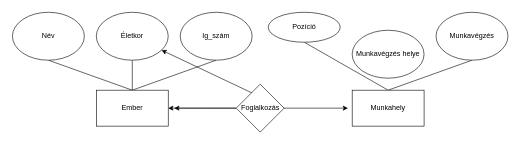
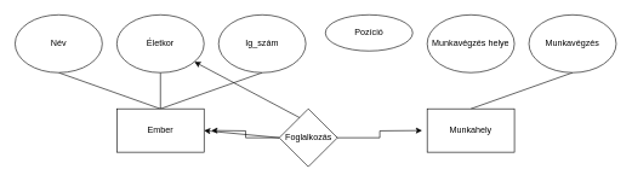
  <mxCell id="0" />
  <mxCell id="1" parent="0" />
  <mxCell id="2" style="rounded=0;orthogonalLoop=1;jettySize=auto;html=1;exitX=0.5;exitY=0;exitDx=0;exitDy=0;entryX=0.5;entryY=1;entryDx=0;entryDy=0;endArrow=none;startFill=0;" edge="1" parent="1" source="5" target="16"><mxGeometry relative="1" as="geometry" /></mxCell>
  <mxCell id="3" style="rounded=0;orthogonalLoop=1;jettySize=auto;html=1;exitX=0.5;exitY=0;exitDx=0;exitDy=0;entryX=0.5;entryY=1;entryDx=0;entryDy=0;endArrow=none;startFill=0;" edge="1" parent="1" source="5" target="14"><mxGeometry relative="1" as="geometry" /></mxCell>
  <mxCell id="4" style="rounded=0;orthogonalLoop=1;jettySize=auto;html=1;exitX=0.5;exitY=0;exitDx=0;exitDy=0;entryX=0.5;entryY=1;entryDx=0;entryDy=0;endArrow=none;startFill=0;" edge="1" parent="1" source="5" target="15"><mxGeometry relative="1" as="geometry" /></mxCell>
  <mxCell id="5" value="Ember" style="rounded=0;whiteSpace=wrap;html=1;" vertex="1" parent="1"><mxGeometry x="160" y="150" width="120" height="60" as="geometry" /></mxCell>
- <mxCell id="6" style="rounded=0;orthogonalLoop=1;jettySize=auto;html=1;exitX=0.5;exitY=0;exitDx=0;exitDy=0;entryX=0.5;entryY=1;entryDx=0;entryDy=0;endArrow=none;startFill=0;" edge="1" parent="1" source="8" target="19"><mxGeometry relative="1" as="geometry" /></mxCell>
  <mxCell id="7" style="rounded=0;orthogonalLoop=1;jettySize=auto;html=1;exitX=0.5;exitY=0;exitDx=0;exitDy=0;entryX=0.5;entryY=1;entryDx=0;entryDy=0;endArrow=none;startFill=0;" edge="1" parent="1" source="8" target="18"><mxGeometry relative="1" as="geometry" /></mxCell>
  <mxCell id="8" value="Munkahely" style="rounded=0;whiteSpace=wrap;html=1;" vertex="1" parent="1"><mxGeometry x="587" y="150" width="120" height="60" as="geometry" /></mxCell>
  <mxCell id="9" style="rounded=0;orthogonalLoop=1;jettySize=auto;html=1;exitX=0;exitY=0.5;exitDx=0;exitDy=0;entryX=1;entryY=0.5;entryDx=0;entryDy=0;" edge="1" parent="1" source="13" target="5"><mxGeometry relative="1" as="geometry" /></mxCell>
  <mxCell id="10" style="rounded=0;orthogonalLoop=1;jettySize=auto;html=1;exitX=1;exitY=0.5;exitDx=0;exitDy=0;" edge="1" parent="1" source="13" target="14"><mxGeometry relative="1" as="geometry" /></mxCell>
  <mxCell id="11" style="edgeStyle=orthogonalEdgeStyle;rounded=0;orthogonalLoop=1;jettySize=auto;html=1;exitX=0;exitY=0.5;exitDx=0;exitDy=0;" edge="1" parent="1" source="13"><mxGeometry relative="1" as="geometry"><mxPoint x="290" y="180" as="targetPoint" /></mxGeometry></mxCell>
  <mxCell id="12" style="edgeStyle=orthogonalEdgeStyle;rounded=0;orthogonalLoop=1;jettySize=auto;html=1;exitX=1;exitY=0.5;exitDx=0;exitDy=0;" edge="1" parent="1" source="13"><mxGeometry relative="1" as="geometry"><mxPoint x="580" y="180" as="targetPoint" /></mxGeometry></mxCell>
- <mxCell id="13" value="Foglalkozás" style="rhombus;whiteSpace=wrap;html=1;" vertex="1" parent="1"><mxGeometry x="393.5" y="140" width="80" height="80" as="geometry" /></mxCell>
+ <mxCell id="13" value="Foglalkozás" style="rhombus;whiteSpace=wrap;html=1;" vertex="1" parent="1"><mxGeometry x="383.5" y="150" width="80" height="80" as="geometry" /></mxCell>
  <mxCell id="14" value="Életkor" style="ellipse;whiteSpace=wrap;html=1;" vertex="1" parent="1"><mxGeometry x="160" y="20" width="120" height="80" as="geometry" /></mxCell>
  <mxCell id="15" value="Ig_szám" style="ellipse;whiteSpace=wrap;html=1;" vertex="1" parent="1"><mxGeometry x="300" y="20" width="120" height="80" as="geometry" /></mxCell>
  <mxCell id="16" value="Név" style="ellipse;whiteSpace=wrap;html=1;" vertex="1" parent="1"><mxGeometry y="20" width="120" height="80" as="geometry" x="20" /></mxCell>
- <mxCell id="17" value="Munkavégzés helye" style="ellipse;whiteSpace=wrap;html=1;" vertex="1" parent="1"><mxGeometry x="587" y="50" width="120" height="80" as="geometry" /></mxCell>
+ <mxCell id="17" value="Munkavégzés helye" style="ellipse;whiteSpace=wrap;html=1;" vertex="1" parent="1"><mxGeometry x="587" y="20" width="120" height="80" as="geometry" /></mxCell>
  <mxCell id="18" value="Munkavégzés" style="ellipse;whiteSpace=wrap;html=1;" vertex="1" parent="1"><mxGeometry x="727" y="20" width="120" height="80" as="geometry" /></mxCell>
  <mxCell id="19" value="Pozíció" style="ellipse;whiteSpace=wrap;html=1;" vertex="1" parent="1"><mxGeometry x="447" y="20" width="120" height="50" as="geometry" /></mxCell>
